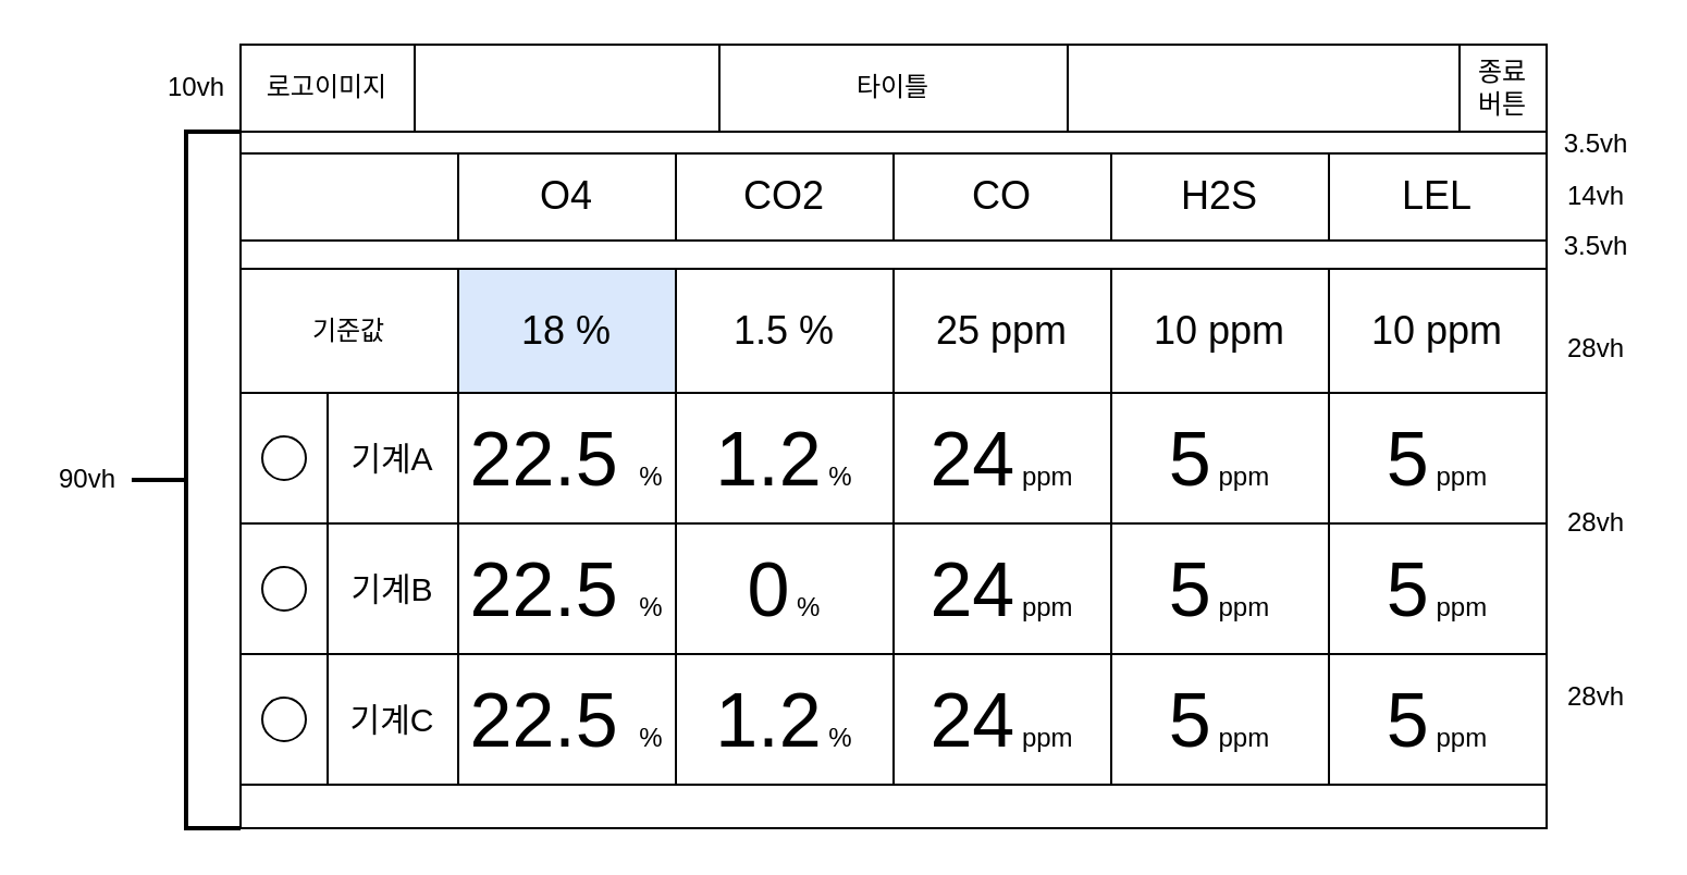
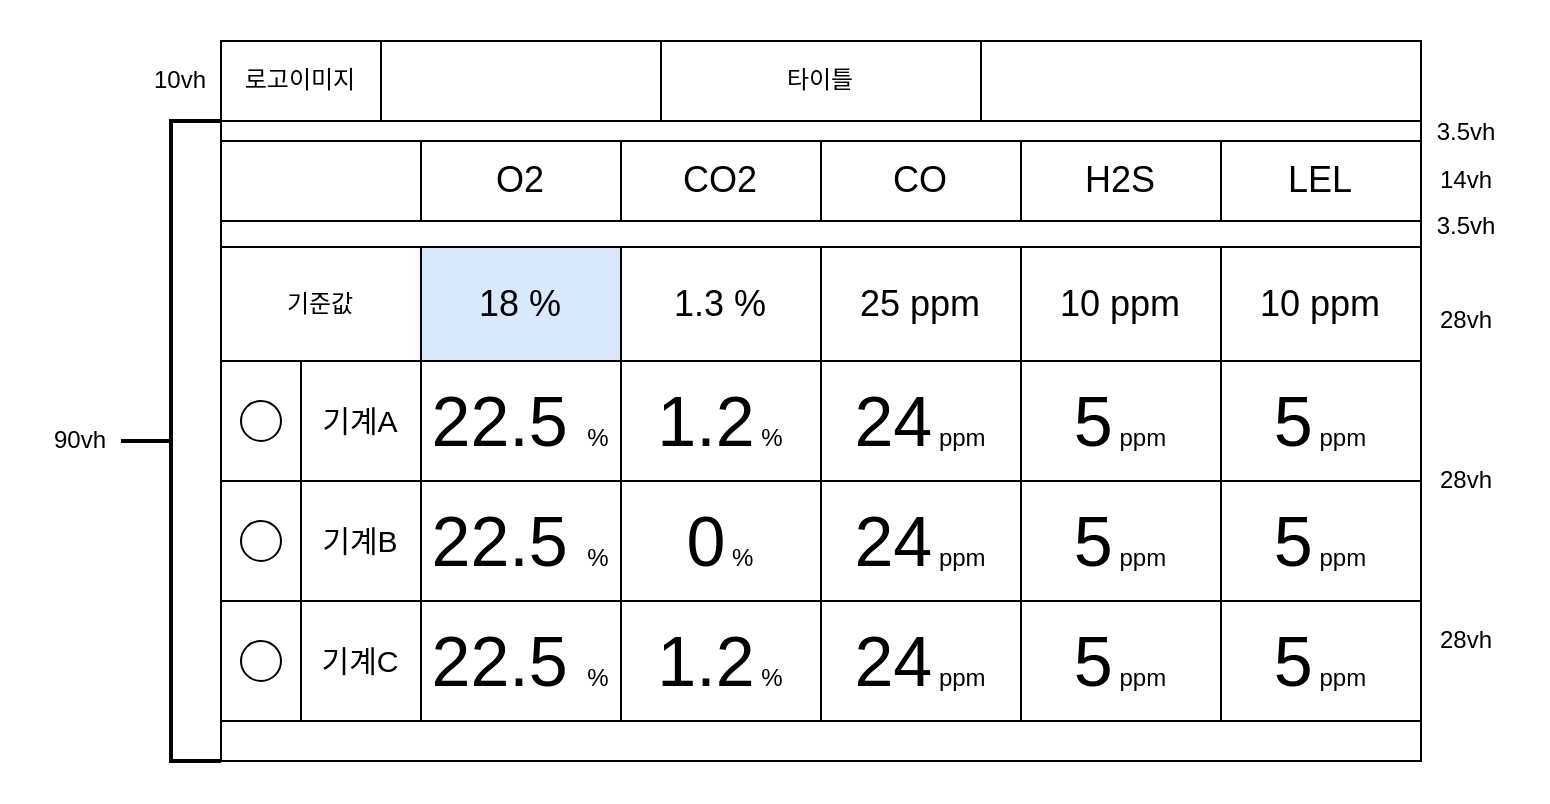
  <mxCell id="0" />
  <mxCell id="1" parent="0" />
  <mxCell id="2" value="" style="rounded=0;whiteSpace=wrap;html=1;" vertex="1" parent="1"><mxGeometry x="110" y="20" width="600" height="360" as="geometry" /></mxCell>
  <mxCell id="3" value="" style="rounded=0;whiteSpace=wrap;html=1;" vertex="1" parent="1"><mxGeometry x="110" y="20" width="600" height="40" as="geometry" /></mxCell>
  <mxCell id="4" value="10vh" style="text;html=1;strokeColor=none;fillColor=none;align=center;verticalAlign=middle;whiteSpace=wrap;rounded=0;" vertex="1" parent="1"><mxGeometry x="70" y="30" width="40" height="20" as="geometry" /></mxCell>
  <mxCell id="5" value="90vh" style="text;html=1;strokeColor=none;fillColor=none;align=center;verticalAlign=middle;whiteSpace=wrap;rounded=0;" vertex="1" parent="1"><mxGeometry x="20" y="210" width="40" height="20" as="geometry" /></mxCell>
  <mxCell id="6" value="로고이미지" style="rounded=0;whiteSpace=wrap;html=1;" vertex="1" parent="1"><mxGeometry x="110" y="20" width="80" height="40" as="geometry" /></mxCell>
  <mxCell id="7" value="타이틀" style="rounded=0;whiteSpace=wrap;html=1;" vertex="1" parent="1"><mxGeometry x="330" y="20" width="160" height="40" as="geometry" /></mxCell>
- <mxCell id="8" value="종료&lt;br&gt;버튼" style="rounded=0;whiteSpace=wrap;html=1;" vertex="1" parent="1"><mxGeometry x="670" y="20" width="40" height="40" as="geometry" /></mxCell>
  <mxCell id="9" value="" style="rounded=0;whiteSpace=wrap;html=1;" vertex="1" parent="1"><mxGeometry x="110" y="70" width="600" height="40" as="geometry" /></mxCell>
  <mxCell id="10" value="" style="rounded=0;whiteSpace=wrap;html=1;" vertex="1" parent="1"><mxGeometry x="110" y="180" width="600" height="60" as="geometry" /></mxCell>
  <mxCell id="11" value="" style="strokeWidth=2;html=1;shape=mxgraph.flowchart.annotation_2;align=left;labelPosition=right;pointerEvents=1;" vertex="1" parent="1"><mxGeometry x="60" y="60" width="50" height="320" as="geometry" /></mxCell>
  <mxCell id="12" value="" style="rounded=0;whiteSpace=wrap;html=1;" vertex="1" parent="1"><mxGeometry x="110" y="240" width="600" height="60" as="geometry" /></mxCell>
  <mxCell id="13" value="" style="rounded=0;whiteSpace=wrap;html=1;" vertex="1" parent="1"><mxGeometry x="110" y="300" width="600" height="60" as="geometry" /></mxCell>
- <mxCell id="14" value="O4" style="rounded=0;whiteSpace=wrap;html=1;fontSize=18;" vertex="1" parent="1"><mxGeometry x="210" y="70" width="100" height="40" as="geometry" /></mxCell>
+ <mxCell id="14" value="O2" style="rounded=0;whiteSpace=wrap;html=1;fontSize=18;" vertex="1" parent="1"><mxGeometry x="210" y="70" width="100" height="40" as="geometry" /></mxCell>
  <mxCell id="15" value="CO2" style="rounded=0;whiteSpace=wrap;html=1;fontSize=18;" vertex="1" parent="1"><mxGeometry x="310" y="70" width="100" height="40" as="geometry" /></mxCell>
  <mxCell id="16" value="CO" style="rounded=0;whiteSpace=wrap;html=1;fontSize=18;" vertex="1" parent="1"><mxGeometry x="410" y="70" width="100" height="40" as="geometry" /></mxCell>
  <mxCell id="17" value="H2S" style="rounded=0;whiteSpace=wrap;html=1;fontSize=18;" vertex="1" parent="1"><mxGeometry x="510" y="70" width="100" height="40" as="geometry" /></mxCell>
  <mxCell id="18" value="LEL" style="rounded=0;whiteSpace=wrap;html=1;fontSize=18;" vertex="1" parent="1"><mxGeometry x="610" y="70" width="100" height="40" as="geometry" /></mxCell>
  <mxCell id="19" value="3.5vh" style="text;html=1;strokeColor=none;fillColor=none;align=center;verticalAlign=middle;whiteSpace=wrap;rounded=0;" vertex="1" parent="1"><mxGeometry x="713" y="56" width="40" height="20" as="geometry" /></mxCell>
  <mxCell id="20" value="3.5vh" style="text;html=1;strokeColor=none;fillColor=none;align=center;verticalAlign=middle;whiteSpace=wrap;rounded=0;" vertex="1" parent="1"><mxGeometry x="713" y="103" width="40" height="20" as="geometry" /></mxCell>
  <mxCell id="21" value="14vh" style="text;html=1;strokeColor=none;fillColor=none;align=center;verticalAlign=middle;whiteSpace=wrap;rounded=0;" vertex="1" parent="1"><mxGeometry x="713" y="80" width="40" height="20" as="geometry" /></mxCell>
  <mxCell id="22" value="28vh" style="text;html=1;strokeColor=none;fillColor=none;align=center;verticalAlign=middle;whiteSpace=wrap;rounded=0;" vertex="1" parent="1"><mxGeometry x="713" y="150" width="40" height="20" as="geometry" /></mxCell>
  <mxCell id="23" value="28vh" style="text;html=1;strokeColor=none;fillColor=none;align=center;verticalAlign=middle;whiteSpace=wrap;rounded=0;" vertex="1" parent="1"><mxGeometry x="713" y="230" width="40" height="20" as="geometry" /></mxCell>
  <mxCell id="24" value="28vh" style="text;html=1;strokeColor=none;fillColor=none;align=center;verticalAlign=middle;whiteSpace=wrap;rounded=0;" vertex="1" parent="1"><mxGeometry x="713" y="310" width="40" height="20" as="geometry" /></mxCell>
  <mxCell id="25" value="r" style="rounded=0;whiteSpace=wrap;html=1;" vertex="1" parent="1"><mxGeometry x="110" y="123" width="600" height="57" as="geometry" /></mxCell>
  <mxCell id="26" value="22.5 &lt;font style=&quot;font-size: 12px&quot;&gt;%&lt;/font&gt;" style="rounded=0;whiteSpace=wrap;html=1;fontSize=35;" vertex="1" parent="1"><mxGeometry x="210" y="180" width="100" height="60" as="geometry" /></mxCell>
  <mxCell id="27" value="&lt;font style=&quot;font-size: 35px&quot;&gt;1.2&lt;/font&gt; %" style="rounded=0;whiteSpace=wrap;html=1;" vertex="1" parent="1"><mxGeometry x="310" y="180" width="100" height="60" as="geometry" /></mxCell>
  <mxCell id="28" value="&lt;font style=&quot;font-size: 35px&quot;&gt;24&lt;/font&gt; ppm" style="rounded=0;whiteSpace=wrap;html=1;" vertex="1" parent="1"><mxGeometry x="410" y="180" width="100" height="60" as="geometry" /></mxCell>
  <mxCell id="29" value="&lt;font style=&quot;font-size: 35px&quot;&gt;5&lt;/font&gt; ppm" style="rounded=0;whiteSpace=wrap;html=1;" vertex="1" parent="1"><mxGeometry x="510" y="180" width="100" height="60" as="geometry" /></mxCell>
  <mxCell id="30" value="&lt;font style=&quot;font-size: 35px&quot;&gt;5&lt;/font&gt;&amp;nbsp;ppm" style="rounded=0;whiteSpace=wrap;html=1;" vertex="1" parent="1"><mxGeometry x="610" y="180" width="100" height="60" as="geometry" /></mxCell>
  <mxCell id="31" value="22.5&amp;nbsp;&lt;span style=&quot;font-size: 12px&quot;&gt;%&lt;/span&gt;" style="rounded=0;whiteSpace=wrap;html=1;fontSize=35;" vertex="1" parent="1"><mxGeometry x="210" y="240" width="100" height="60" as="geometry" /></mxCell>
  <mxCell id="32" value="&lt;font style=&quot;font-size: 35px&quot;&gt;0&lt;/font&gt; %" style="rounded=0;whiteSpace=wrap;html=1;" vertex="1" parent="1"><mxGeometry x="310" y="240" width="100" height="60" as="geometry" /></mxCell>
  <mxCell id="33" value="&lt;font style=&quot;font-size: 35px&quot;&gt;24&lt;/font&gt;&amp;nbsp;ppm" style="rounded=0;whiteSpace=wrap;html=1;" vertex="1" parent="1"><mxGeometry x="410" y="240" width="100" height="60" as="geometry" /></mxCell>
  <mxCell id="34" value="&lt;font style=&quot;font-size: 35px&quot;&gt;5&lt;/font&gt;&amp;nbsp;ppm" style="rounded=0;whiteSpace=wrap;html=1;" vertex="1" parent="1"><mxGeometry x="510" y="240" width="100" height="60" as="geometry" /></mxCell>
  <mxCell id="35" value="&lt;font style=&quot;font-size: 35px&quot;&gt;5&lt;/font&gt;&amp;nbsp;ppm" style="rounded=0;whiteSpace=wrap;html=1;" vertex="1" parent="1"><mxGeometry x="610" y="240" width="100" height="60" as="geometry" /></mxCell>
  <mxCell id="36" value="22.5&amp;nbsp;&lt;span style=&quot;font-size: 12px&quot;&gt;%&lt;/span&gt;" style="rounded=0;whiteSpace=wrap;html=1;fontSize=35;" vertex="1" parent="1"><mxGeometry x="210" y="300" width="100" height="60" as="geometry" /></mxCell>
  <mxCell id="37" value="&lt;font style=&quot;font-size: 35px&quot;&gt;1.2&lt;/font&gt; %" style="rounded=0;whiteSpace=wrap;html=1;" vertex="1" parent="1"><mxGeometry x="310" y="300" width="100" height="60" as="geometry" /></mxCell>
  <mxCell id="38" value="&lt;font style=&quot;font-size: 35px&quot;&gt;24&lt;/font&gt;&amp;nbsp;ppm" style="rounded=0;whiteSpace=wrap;html=1;" vertex="1" parent="1"><mxGeometry x="410" y="300" width="100" height="60" as="geometry" /></mxCell>
  <mxCell id="39" value="&lt;font style=&quot;font-size: 35px&quot;&gt;5&lt;/font&gt;&amp;nbsp;ppm" style="rounded=0;whiteSpace=wrap;html=1;" vertex="1" parent="1"><mxGeometry x="510" y="300" width="100" height="60" as="geometry" /></mxCell>
  <mxCell id="40" value="&lt;font style=&quot;font-size: 35px&quot;&gt;5&lt;/font&gt;&amp;nbsp;ppm" style="rounded=0;whiteSpace=wrap;html=1;" vertex="1" parent="1"><mxGeometry x="610" y="300" width="100" height="60" as="geometry" /></mxCell>
  <mxCell id="41" value="기계A" style="rounded=0;whiteSpace=wrap;html=1;fontSize=15;" vertex="1" parent="1"><mxGeometry x="150" y="180" width="60" height="60" as="geometry" /></mxCell>
  <mxCell id="42" value="기계B" style="rounded=0;whiteSpace=wrap;html=1;fontSize=15;" vertex="1" parent="1"><mxGeometry x="150" y="240" width="60" height="60" as="geometry" /></mxCell>
  <mxCell id="43" value="기계C" style="rounded=0;whiteSpace=wrap;html=1;fontSize=15;" vertex="1" parent="1"><mxGeometry x="150" y="300" width="60" height="60" as="geometry" /></mxCell>
  <mxCell id="44" value="&lt;font style=&quot;font-size: 18px&quot;&gt;18 %&lt;/font&gt;" style="rounded=0;whiteSpace=wrap;html=1;fillColor=#dae8fc;" vertex="1" parent="1"><mxGeometry x="210" y="123" width="100" height="57" as="geometry" /></mxCell>
- <mxCell id="45" value="&lt;font style=&quot;font-size: 18px&quot;&gt;1.5 %&lt;/font&gt;" style="rounded=0;whiteSpace=wrap;html=1;" vertex="1" parent="1"><mxGeometry x="310" y="123" width="100" height="57" as="geometry" /></mxCell>
+ <mxCell id="45" value="&lt;font style=&quot;font-size: 18px&quot;&gt;1.3 %&lt;/font&gt;" style="rounded=0;whiteSpace=wrap;html=1;" vertex="1" parent="1"><mxGeometry x="310" y="123" width="100" height="57" as="geometry" /></mxCell>
  <mxCell id="46" value="&lt;font style=&quot;font-size: 18px&quot;&gt;25 ppm&lt;/font&gt;" style="rounded=0;whiteSpace=wrap;html=1;" vertex="1" parent="1"><mxGeometry x="410" y="123" width="100" height="57" as="geometry" /></mxCell>
  <mxCell id="47" value="&lt;font style=&quot;font-size: 18px&quot;&gt;10 ppm&lt;/font&gt;" style="rounded=0;whiteSpace=wrap;html=1;" vertex="1" parent="1"><mxGeometry x="510" y="123" width="100" height="57" as="geometry" /></mxCell>
  <mxCell id="48" value="&lt;font style=&quot;font-size: 18px&quot;&gt;10 ppm&lt;/font&gt;" style="rounded=0;whiteSpace=wrap;html=1;" vertex="1" parent="1"><mxGeometry x="610" y="123" width="100" height="57" as="geometry" /></mxCell>
  <mxCell id="49" value="기준값" style="rounded=0;whiteSpace=wrap;html=1;" vertex="1" parent="1"><mxGeometry x="110" y="123" width="100" height="57" as="geometry" /></mxCell>
  <mxCell id="50" value="" style="ellipse;whiteSpace=wrap;html=1;aspect=fixed;" vertex="1" parent="1"><mxGeometry x="120" y="200" width="20" height="20" as="geometry" /></mxCell>
  <mxCell id="51" value="" style="ellipse;whiteSpace=wrap;html=1;aspect=fixed;" vertex="1" parent="1"><mxGeometry x="120" y="260" width="20" height="20" as="geometry" /></mxCell>
  <mxCell id="52" value="" style="ellipse;whiteSpace=wrap;html=1;aspect=fixed;" vertex="1" parent="1"><mxGeometry x="120" y="320" width="20" height="20" as="geometry" /></mxCell>
